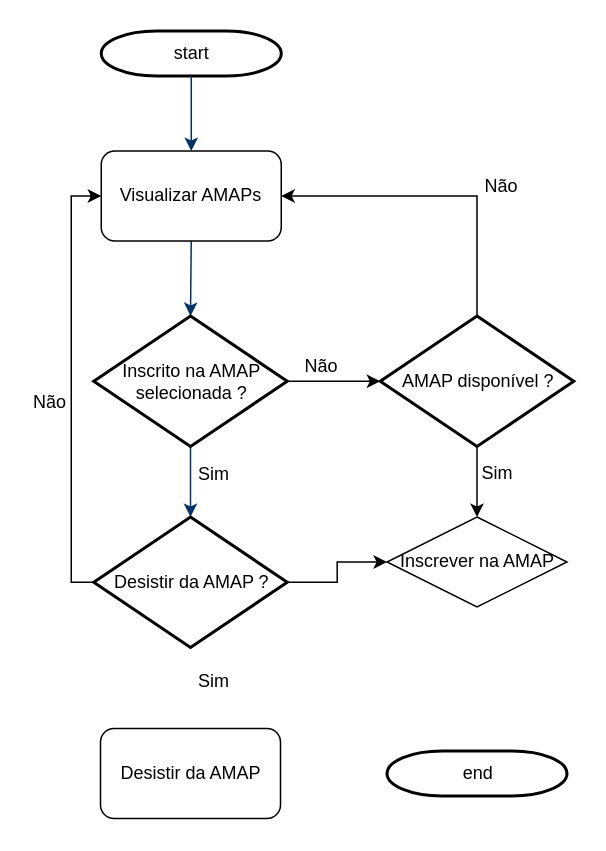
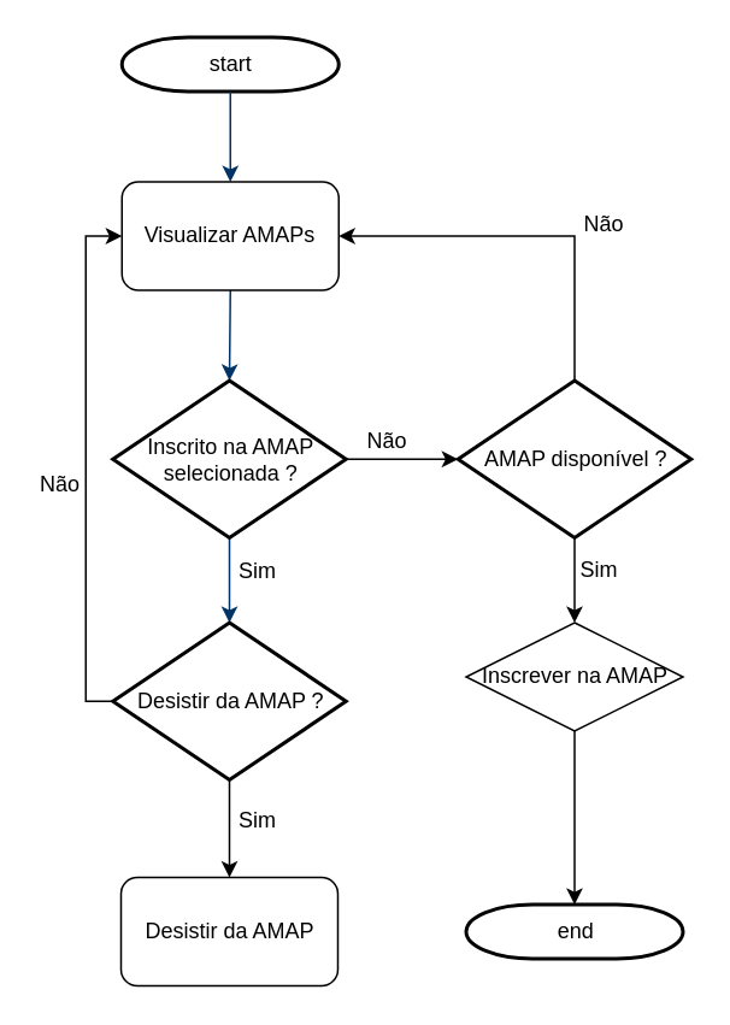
  <mxCell id="0" />
  <mxCell id="1" parent="0" />
  <mxCell id="2" value="start" style="shape=mxgraph.flowchart.terminator;strokeWidth=2;gradientColor=none;gradientDirection=north;fontStyle=0;html=1;" vertex="1" parent="1"><mxGeometry x="67" y="20" width="120" height="30" as="geometry" /></mxCell>
  <mxCell id="3" style="fontStyle=1;strokeColor=#003366;strokeWidth=1;html=1;entryX=0.5;entryY=0;entryDx=0;entryDy=0;" edge="1" parent="1" source="2" target="8"><mxGeometry relative="1" as="geometry"><mxPoint x="127" y="90" as="targetPoint" /></mxGeometry></mxCell>
  <mxCell id="4" style="fontStyle=1;strokeColor=#003366;strokeWidth=1;html=1;exitX=0.5;exitY=1;exitDx=0;exitDy=0;entryX=0.5;entryY=0;entryDx=0;entryDy=0;entryPerimeter=0;" edge="1" parent="1" source="8" target="9"><mxGeometry relative="1" as="geometry"><mxPoint x="127" y="170" as="sourcePoint" /><mxPoint x="127" y="210" as="targetPoint" /></mxGeometry></mxCell>
  <mxCell id="5" style="entryX=0.5;entryY=0;fontStyle=1;strokeColor=#003366;strokeWidth=1;html=1;exitX=0.5;exitY=1;exitDx=0;exitDy=0;exitPerimeter=0;entryDx=0;entryDy=0;entryPerimeter=0;" edge="1" parent="1" source="9" target="19"><mxGeometry relative="1" as="geometry"><mxPoint x="127" y="320" as="sourcePoint" /><mxPoint x="126.5" y="344" as="targetPoint" /></mxGeometry></mxCell>
  <mxCell id="6" value="Não" style="text;fontStyle=0;html=1;strokeColor=none;gradientColor=none;fillColor=none;strokeWidth=2;" vertex="1" parent="1"><mxGeometry x="201" y="230" width="40" height="26" as="geometry" /></mxCell>
  <mxCell id="7" value="end" style="shape=mxgraph.flowchart.terminator;strokeWidth=2;gradientColor=none;gradientDirection=north;fontStyle=0;html=1;" vertex="1" parent="1"><mxGeometry x="257.5" y="500" width="120" height="30" as="geometry" /></mxCell>
  <mxCell id="8" value="Visualizar AMAPs" style="rounded=1;whiteSpace=wrap;html=1;" vertex="1" parent="1"><mxGeometry x="67" y="100" width="120" height="60" as="geometry" /></mxCell>
  <mxCell id="9" value="Inscrito na AMAP&lt;div&gt;selecionada ?&lt;/div&gt;" style="shape=mxgraph.flowchart.decision;strokeWidth=2;gradientColor=none;gradientDirection=north;fontStyle=0;html=1;" vertex="1" parent="1"><mxGeometry x="62" y="210" width="129" height="87" as="geometry" /></mxCell>
  <mxCell id="10" style="edgeStyle=orthogonalEdgeStyle;rounded=0;orthogonalLoop=1;jettySize=auto;html=1;exitX=0.5;exitY=0;exitDx=0;exitDy=0;exitPerimeter=0;entryX=1;entryY=0.5;entryDx=0;entryDy=0;" edge="1" parent="1" source="12" target="8"><mxGeometry relative="1" as="geometry" /></mxCell>
  <mxCell id="11" style="edgeStyle=orthogonalEdgeStyle;rounded=0;orthogonalLoop=1;jettySize=auto;html=1;entryX=0.5;entryY=0;entryDx=0;entryDy=0;" edge="1" parent="1" source="12" target="21"><mxGeometry relative="1" as="geometry"><mxPoint x="317.5" y="344" as="targetPoint" /></mxGeometry></mxCell>
  <mxCell id="12" value="AMAP disponível ?" style="shape=mxgraph.flowchart.decision;strokeWidth=2;gradientColor=none;gradientDirection=north;fontStyle=0;html=1;" vertex="1" parent="1"><mxGeometry x="253" y="210" width="129" height="87" as="geometry" /></mxCell>
  <mxCell id="13" style="edgeStyle=orthogonalEdgeStyle;rounded=0;orthogonalLoop=1;jettySize=auto;html=1;exitX=1;exitY=0.5;exitDx=0;exitDy=0;exitPerimeter=0;entryX=0;entryY=0.5;entryDx=0;entryDy=0;entryPerimeter=0;" edge="1" parent="1" source="9" target="12"><mxGeometry relative="1" as="geometry" /></mxCell>
  <mxCell id="14" value="Sim" style="text;fontStyle=0;html=1;strokeColor=none;gradientColor=none;fillColor=none;strokeWidth=2;" vertex="1" parent="1"><mxGeometry x="130" y="302" width="40" height="26" as="geometry" /></mxCell>
  <mxCell id="15" value="Não" style="text;fontStyle=0;html=1;strokeColor=none;gradientColor=none;fillColor=none;strokeWidth=2;" vertex="1" parent="1"><mxGeometry x="321" y="110" width="40" height="26" as="geometry" /></mxCell>
  <mxCell id="16" value="Sim" style="text;fontStyle=0;html=1;strokeColor=none;gradientColor=none;fillColor=none;strokeWidth=2;" vertex="1" parent="1"><mxGeometry x="319" y="301" width="40" height="26" as="geometry" /></mxCell>
  <mxCell id="17" style="edgeStyle=orthogonalEdgeStyle;rounded=0;orthogonalLoop=1;jettySize=auto;html=1;entryX=0;entryY=0.5;entryDx=0;entryDy=0;" edge="1" parent="1" source="19" target="8"><mxGeometry relative="1" as="geometry"><Array as="points"><mxPoint x="47" y="388" /><mxPoint x="47" y="130" /></Array></mxGeometry></mxCell>
- <mxCell id="18" style="edgeStyle=orthogonalEdgeStyle;rounded=0;orthogonalLoop=1;jettySize=auto;html=1;" edge="1" parent="1" source="19" target="21"><mxGeometry relative="1" as="geometry" /></mxCell>
+ <mxCell id="18" style="edgeStyle=orthogonalEdgeStyle;rounded=0;orthogonalLoop=1;jettySize=auto;html=1;entryX=0.5;entryY=0;entryDx=0;entryDy=0;" edge="1" parent="1" source="19" target="22"><mxGeometry relative="1" as="geometry" /></mxCell>
  <mxCell id="19" value="Desistir da AMAP ?" style="shape=mxgraph.flowchart.decision;strokeWidth=2;gradientColor=none;gradientDirection=north;fontStyle=0;html=1;" vertex="1" parent="1"><mxGeometry x="62" y="344" width="129" height="87" as="geometry" /></mxCell>
  <mxCell id="20" value="Não" style="text;fontStyle=0;html=1;strokeColor=none;gradientColor=none;fillColor=none;strokeWidth=2;" vertex="1" parent="1"><mxGeometry x="20" y="254" width="40" height="26" as="geometry" /></mxCell>
  <mxCell id="21" value="Inscrever na AMAP" style="rhombus;whiteSpace=wrap;html=1;" vertex="1" parent="1"><mxGeometry x="257.5" y="344" width="120" height="60" as="geometry" /></mxCell>
  <mxCell id="22" value="Desistir da AMAP" style="rounded=1;whiteSpace=wrap;html=1;" vertex="1" parent="1"><mxGeometry x="66.5" y="485" width="120" height="60" as="geometry" /></mxCell>
  <mxCell id="23" value="Sim" style="text;fontStyle=0;html=1;strokeColor=none;gradientColor=none;fillColor=none;strokeWidth=2;" vertex="1" parent="1"><mxGeometry x="130" y="440" width="40" height="26" as="geometry" /></mxCell>
+ <mxCell id="24" style="edgeStyle=orthogonalEdgeStyle;rounded=0;orthogonalLoop=1;jettySize=auto;html=1;entryX=0.5;entryY=0;entryDx=0;entryDy=0;entryPerimeter=0;" edge="1" parent="1" source="21" target="7"><mxGeometry relative="1" as="geometry" /></mxCell>
